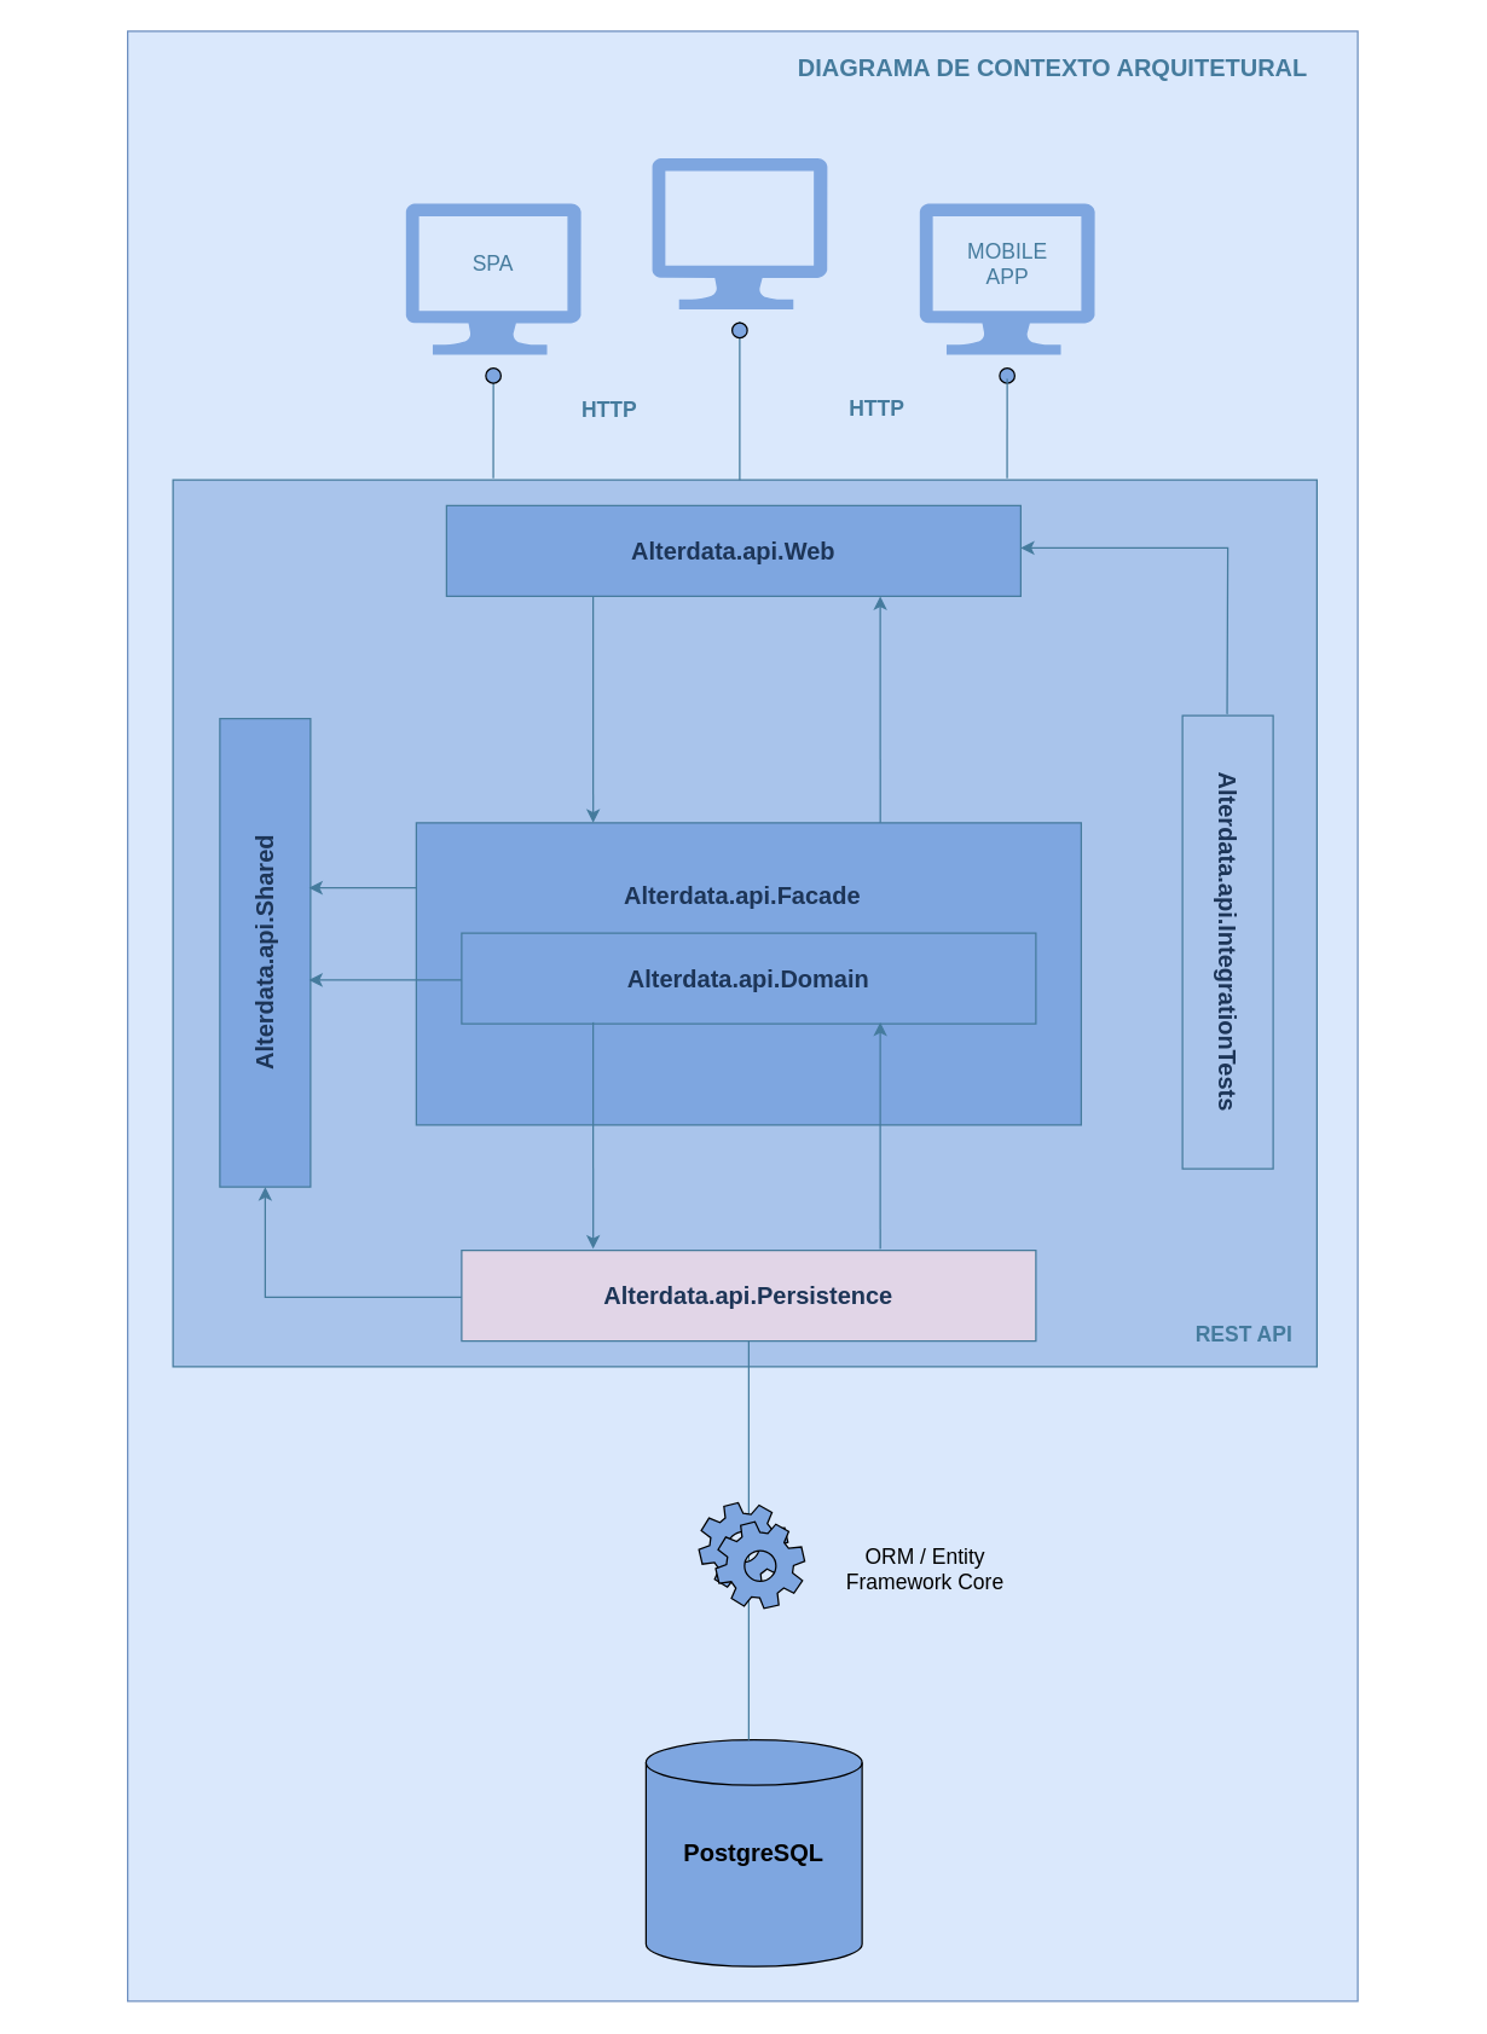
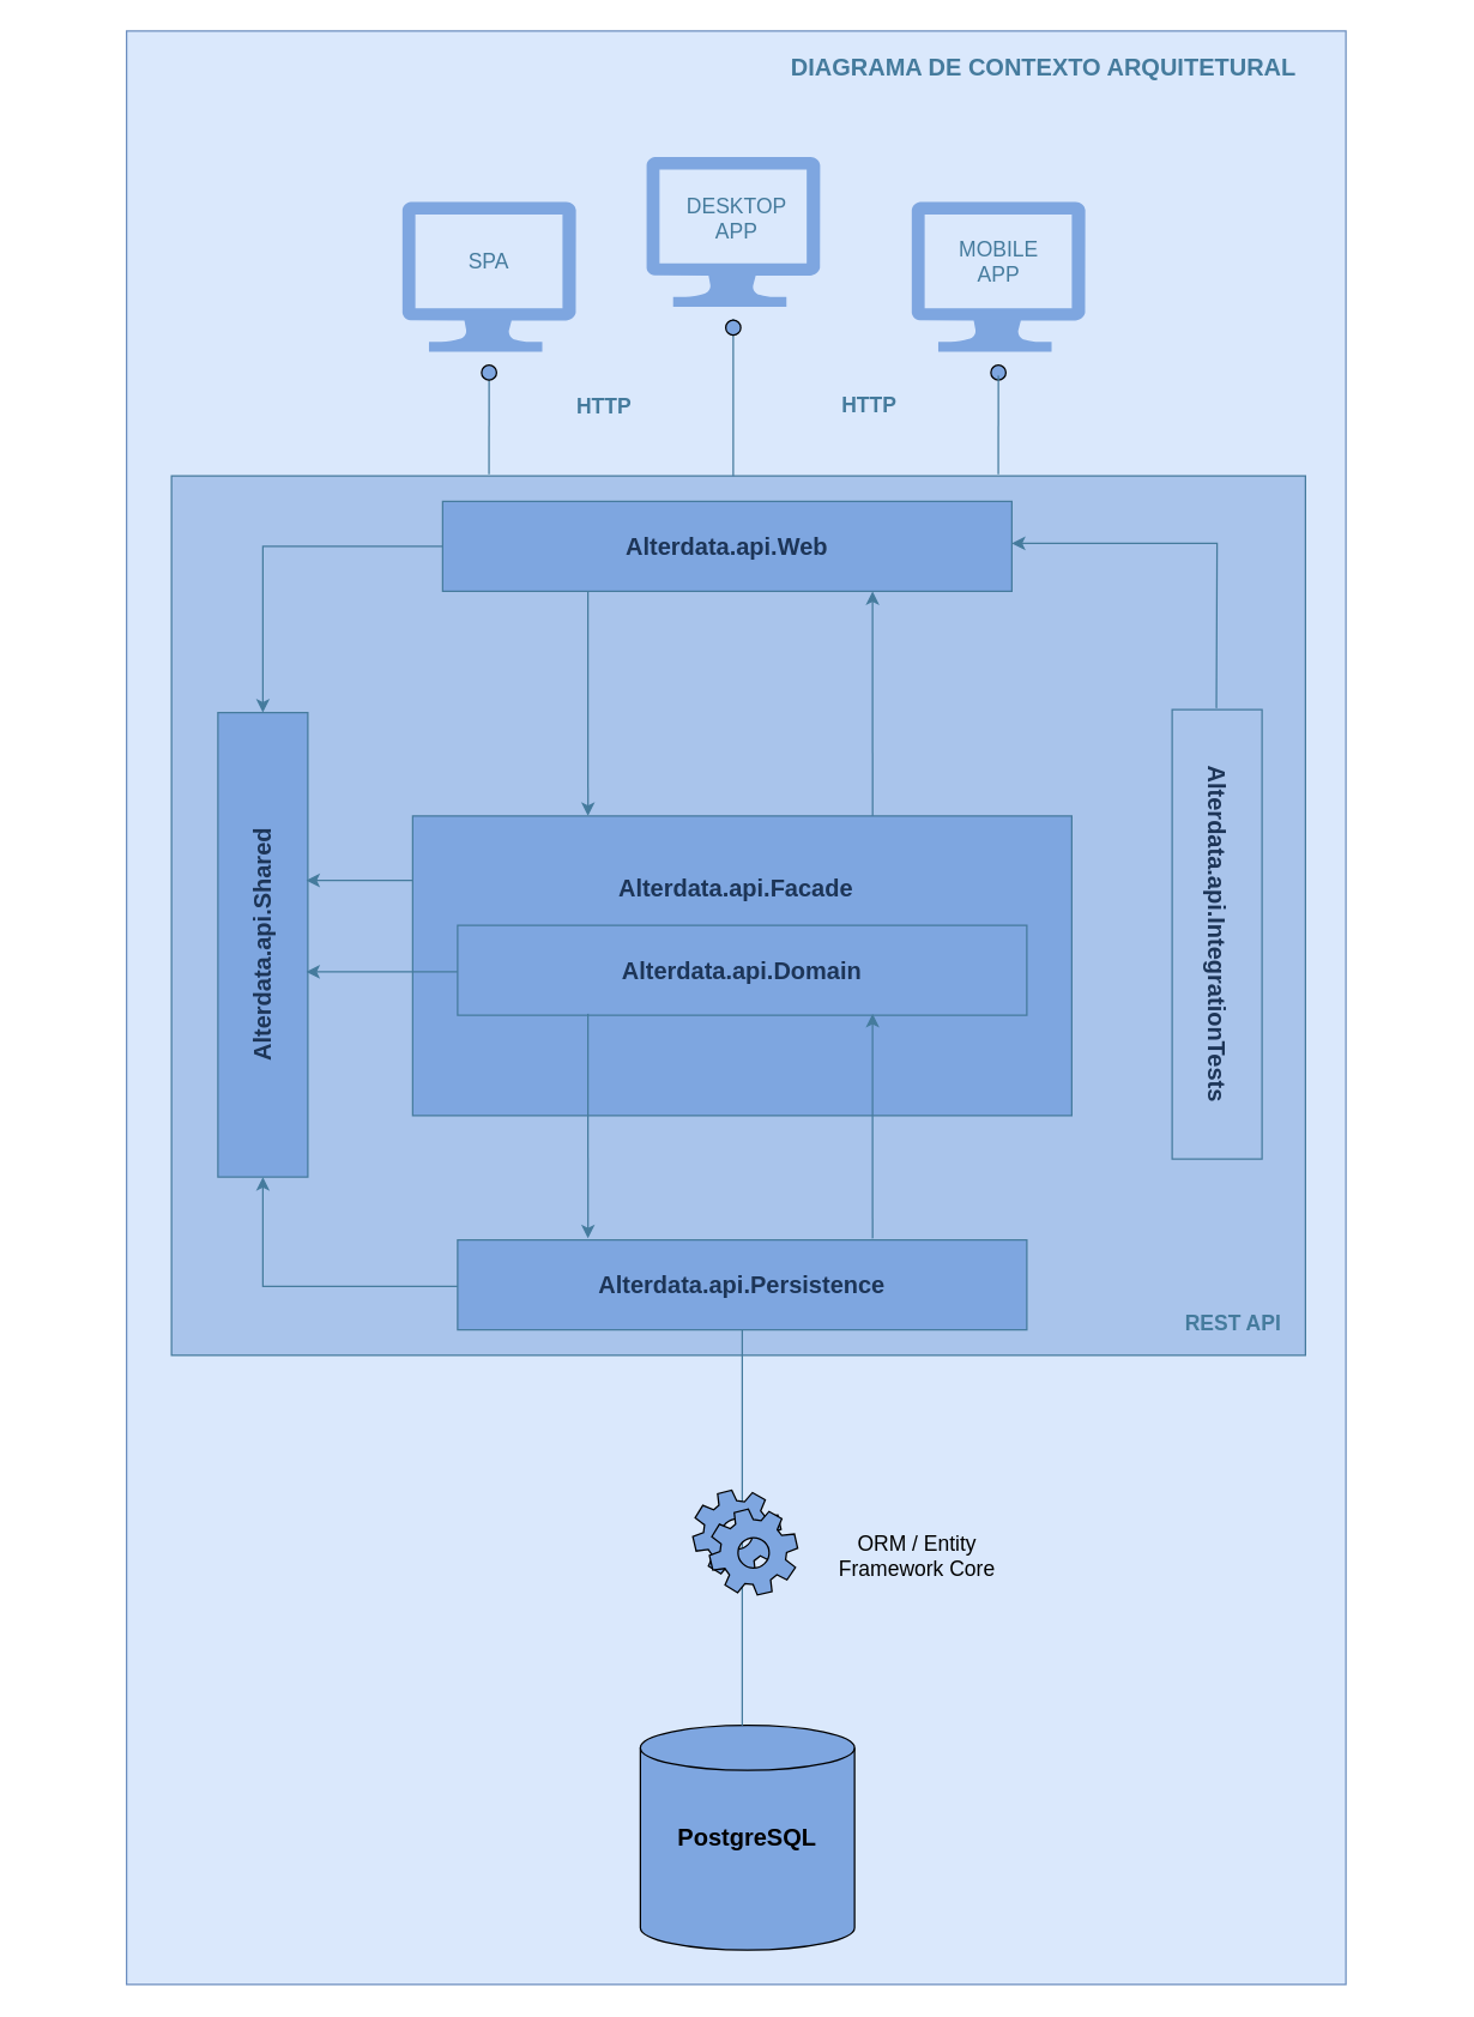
  <mxCell id="0" />
  <mxCell id="1" parent="0" />
  <mxCell id="2" value="" style="rounded=0;whiteSpace=wrap;html=1;fillColor=#dae8fc;strokeColor=#6c8ebf;" parent="1" vertex="1"><mxGeometry x="84" y="20" width="814" height="1304" as="geometry" /></mxCell>
  <mxCell id="3" value="" style="rounded=0;whiteSpace=wrap;html=1;fontSize=14;fontColor=#000000;fillColor=#A9C4EB;strokeColor=#457B9D;" vertex="1" parent="1"><mxGeometry x="114" y="317" width="757" height="587" as="geometry" /></mxCell>
  <mxCell id="4" value="" style="rounded=0;whiteSpace=wrap;html=1;sketch=0;strokeColor=#457B9D;fontColor=#1D3557;fillColor=#7EA6E0;" parent="1" vertex="1"><mxGeometry x="275" y="544" width="440" height="200" as="geometry" /></mxCell>
  <mxCell id="5" value="&lt;br&gt;&lt;font style=&quot;font-size: 16px&quot;&gt;Alterdata.api.Facade&lt;/font&gt;&lt;br&gt;" style="text;html=1;strokeColor=none;fillColor=none;align=center;verticalAlign=middle;whiteSpace=wrap;rounded=0;sketch=0;fontColor=#1D3557;fontStyle=1" parent="1" vertex="1"><mxGeometry x="471" y="575" width="40" height="20" as="geometry" /></mxCell>
  <mxCell id="6" value="&lt;font style=&quot;font-size: 16px&quot;&gt;Alterdata.api.Domain&lt;/font&gt;" style="rounded=0;whiteSpace=wrap;html=1;sketch=0;strokeColor=#457B9D;fontColor=#1D3557;fontStyle=1;fillColor=#7EA6E0;" parent="1" vertex="1"><mxGeometry x="305" y="617" width="380" height="60" as="geometry" /></mxCell>
- <mxCell id="7" value="&lt;font style=&quot;font-size: 16px&quot;&gt;Alterdata.api.Persistence&lt;/font&gt;" style="rounded=0;whiteSpace=wrap;html=1;sketch=0;strokeColor=#457B9D;fontColor=#1D3557;fontStyle=1;fillColor=#e1d5e7;" parent="1" vertex="1"><mxGeometry x="305" y="827" width="380" height="60" as="geometry" /></mxCell>
+ <mxCell id="7" value="&lt;font style=&quot;font-size: 16px&quot;&gt;Alterdata.api.Persistence&lt;/font&gt;" style="rounded=0;whiteSpace=wrap;html=1;sketch=0;strokeColor=#457B9D;fontColor=#1D3557;fontStyle=1;fillColor=#7EA6E0;" parent="1" vertex="1"><mxGeometry x="305" y="827" width="380" height="60" as="geometry" /></mxCell>
  <mxCell id="8" value="" style="endArrow=classic;html=1;strokeColor=#457B9D;fillColor=#A8DADC;fontColor=#1D3557;entryX=0.266;entryY=0;entryDx=0;entryDy=0;entryPerimeter=0;" parent="1" target="4" edge="1"><mxGeometry width="50" height="50" relative="1" as="geometry"><mxPoint x="392" y="394" as="sourcePoint" /><mxPoint x="455" y="454" as="targetPoint" /></mxGeometry></mxCell>
  <mxCell id="9" value="" style="endArrow=classic;html=1;strokeColor=#457B9D;fillColor=#A8DADC;fontColor=#1D3557;entryX=0.266;entryY=0;entryDx=0;entryDy=0;entryPerimeter=0;" parent="1" edge="1"><mxGeometry width="50" height="50" relative="1" as="geometry"><mxPoint x="582.04" y="544" as="sourcePoint" /><mxPoint x="582" y="394" as="targetPoint" /></mxGeometry></mxCell>
  <mxCell id="10" value="" style="endArrow=classic;html=1;strokeColor=#457B9D;fillColor=#A8DADC;fontColor=#1D3557;entryX=0.266;entryY=0;entryDx=0;entryDy=0;entryPerimeter=0;" parent="1" edge="1"><mxGeometry width="50" height="50" relative="1" as="geometry"><mxPoint x="392" y="676" as="sourcePoint" /><mxPoint x="392.04" y="826" as="targetPoint" /></mxGeometry></mxCell>
  <mxCell id="11" value="" style="endArrow=classic;html=1;strokeColor=#457B9D;fillColor=#A8DADC;fontColor=#1D3557;entryX=0.266;entryY=0;entryDx=0;entryDy=0;entryPerimeter=0;" parent="1" edge="1"><mxGeometry width="50" height="50" relative="1" as="geometry"><mxPoint x="582.04" y="826" as="sourcePoint" /><mxPoint x="582" y="676" as="targetPoint" /></mxGeometry></mxCell>
  <mxCell id="12" value="&lt;font style=&quot;font-size: 16px&quot;&gt;Alterdata.api.IntegrationTests&lt;/font&gt;" style="rounded=0;whiteSpace=wrap;html=1;sketch=0;strokeColor=#457B9D;fontColor=#1D3557;rotation=90;fontStyle=1;fillColor=#a9c4eb;" parent="1" vertex="1"><mxGeometry x="662" y="593" width="300" height="60" as="geometry" /></mxCell>
  <mxCell id="13" value="&lt;font style=&quot;font-size: 16px&quot;&gt;Alterdata.api.Shared&lt;/font&gt;" style="rounded=0;whiteSpace=wrap;html=1;sketch=0;strokeColor=#457B9D;fontColor=#1D3557;rotation=-90;fontStyle=1;fillColor=#7EA6E0;" parent="1" vertex="1"><mxGeometry x="20" y="600" width="310" height="60" as="geometry" /></mxCell>
+ <mxCell id="14" value="" style="endArrow=classic;html=1;strokeColor=#457B9D;fillColor=#A8DADC;fontColor=#1D3557;rounded=0;" parent="1" source="24" target="13" edge="1"><mxGeometry width="50" height="50" relative="1" as="geometry"><mxPoint x="402" y="404" as="sourcePoint" /><mxPoint x="402.04" y="554" as="targetPoint" /><Array as="points"><mxPoint x="175" y="364" /></Array></mxGeometry></mxCell>
  <mxCell id="15" value="" style="endArrow=classic;html=1;strokeColor=#457B9D;fillColor=#A8DADC;fontColor=#1D3557;exitX=0;exitY=0.5;exitDx=0;exitDy=0;" parent="1" edge="1"><mxGeometry width="50" height="50" relative="1" as="geometry"><mxPoint x="305" y="648" as="sourcePoint" /><mxPoint x="204" y="648" as="targetPoint" /></mxGeometry></mxCell>
  <mxCell id="16" value="" style="endArrow=classic;html=1;strokeColor=#457B9D;fillColor=#A8DADC;fontColor=#1D3557;" parent="1" edge="1"><mxGeometry width="50" height="50" relative="1" as="geometry"><mxPoint x="275" y="587" as="sourcePoint" /><mxPoint x="204" y="587" as="targetPoint" /></mxGeometry></mxCell>
  <mxCell id="17" value="" style="endArrow=classic;html=1;strokeColor=#457B9D;fillColor=#A8DADC;fontColor=#1D3557;entryX=0;entryY=0.5;entryDx=0;entryDy=0;rounded=0;" parent="1" target="13" edge="1"><mxGeometry width="50" height="50" relative="1" as="geometry"><mxPoint x="305" y="858" as="sourcePoint" /><mxPoint x="214" y="858" as="targetPoint" /><Array as="points"><mxPoint x="175" y="858" /></Array></mxGeometry></mxCell>
  <mxCell id="18" value="" style="endArrow=classic;html=1;strokeColor=#457B9D;fillColor=#A8DADC;fontColor=#1D3557;entryX=1;entryY=0.5;entryDx=0;entryDy=0;rounded=0;" parent="1" edge="1"><mxGeometry width="50" height="50" relative="1" as="geometry"><mxPoint x="811.538" y="472" as="sourcePoint" /><mxPoint x="675" y="362" as="targetPoint" /><Array as="points"><mxPoint x="812" y="362" /></Array></mxGeometry></mxCell>
  <mxCell id="19" value="" style="verticalLabelPosition=bottom;html=1;verticalAlign=top;align=center;strokeColor=none;shape=mxgraph.azure.computer;pointerEvents=1;fillColor=#7EA6E0;fontColor=#457B9D;" vertex="1" parent="1"><mxGeometry x="431" y="104" width="116" height="100" as="geometry" /></mxCell>
  <mxCell id="20" value="&lt;b&gt;&lt;font style=&quot;font-size: 16px&quot;&gt;PostgreSQL&lt;/font&gt;&lt;/b&gt;" style="shape=cylinder2;whiteSpace=wrap;html=1;boundedLbl=1;backgroundOutline=1;size=15;fillColor=#7EA6E0;" vertex="1" parent="1"><mxGeometry x="427" y="1151" width="143" height="150" as="geometry" /></mxCell>
  <mxCell id="21" value="" style="endArrow=none;html=1;fontSize=14;entryX=0.5;entryY=1;entryDx=0;entryDy=0;fontColor=#457B9D;strokeColor=#457B9D;" edge="1" parent="1" target="7"><mxGeometry width="50" height="50" relative="1" as="geometry"><mxPoint x="495" y="1151" as="sourcePoint" /><mxPoint x="458" y="1054" as="targetPoint" /></mxGeometry></mxCell>
  <mxCell id="22" value="" style="shape=mxgraph.bpmn.service_task;html=1;outlineConnect=0;fillColor=#7EA6E0;" vertex="1" parent="1"><mxGeometry x="462" y="994" width="70" height="70" as="geometry" /></mxCell>
  <mxCell id="23" value="" style="endArrow=none;html=1;fontSize=14;entryX=0.5;entryY=1;entryDx=0;entryDy=0;fontColor=#457B9D;strokeColor=#457B9D;" edge="1" parent="1"><mxGeometry width="50" height="50" relative="1" as="geometry"><mxPoint x="489" y="317" as="sourcePoint" /><mxPoint x="489" y="212" as="targetPoint" /></mxGeometry></mxCell>
  <mxCell id="24" value="&lt;font style=&quot;font-size: 16px&quot;&gt;Alterdata.api.Web&lt;/font&gt;" style="rounded=0;whiteSpace=wrap;html=1;sketch=0;strokeColor=#457B9D;fontColor=#1D3557;fontStyle=1;fillColor=#7EA6E0;" parent="1" vertex="1"><mxGeometry x="295" y="334" width="380" height="60" as="geometry" /></mxCell>
  <mxCell id="25" value="" style="ellipse;whiteSpace=wrap;html=1;fillColor=#7EA6E0;fontSize=14;fontColor=#000000;" vertex="1" parent="1"><mxGeometry x="484" y="213" width="10" height="10" as="geometry" /></mxCell>
  <mxCell id="26" value="ORM / Entity Framework Core" style="text;html=1;strokeColor=none;fillColor=none;align=center;verticalAlign=middle;whiteSpace=wrap;rounded=0;fontSize=14;fontStyle=0;" vertex="1" parent="1"><mxGeometry x="552" y="1020.5" width="120" height="35" as="geometry" /></mxCell>
  <mxCell id="27" value="&lt;font&gt;DIAGRAMA DE CONTEXTO ARQUITETURAL&lt;/font&gt;" style="text;html=1;strokeColor=none;fillColor=none;align=right;verticalAlign=middle;whiteSpace=wrap;rounded=0;fontSize=16;fontStyle=1;fontColor=#457B9D;" vertex="1" parent="1"><mxGeometry x="497" y="34" width="370" height="20" as="geometry" /></mxCell>
  <mxCell id="28" value="REST API" style="text;html=1;strokeColor=none;fillColor=none;align=center;verticalAlign=middle;whiteSpace=wrap;rounded=0;fontSize=14;fontColor=#457B9D;fontStyle=1" vertex="1" parent="1"><mxGeometry x="788" y="873" width="70" height="20" as="geometry" /></mxCell>
  <mxCell id="29" value="" style="verticalLabelPosition=bottom;html=1;verticalAlign=top;align=center;strokeColor=none;shape=mxgraph.azure.computer;pointerEvents=1;fillColor=#7EA6E0;fontColor=#457B9D;" vertex="1" parent="1"><mxGeometry x="608" y="134" width="116" height="100" as="geometry" /></mxCell>
  <mxCell id="30" value="" style="verticalLabelPosition=bottom;html=1;verticalAlign=top;align=center;strokeColor=none;shape=mxgraph.azure.computer;pointerEvents=1;fillColor=#7EA6E0;fontColor=#457B9D;" vertex="1" parent="1"><mxGeometry x="268" y="134" width="116" height="100" as="geometry" /></mxCell>
  <mxCell id="31" value="" style="endArrow=none;html=1;fontSize=14;entryX=0.5;entryY=1;entryDx=0;entryDy=0;fontColor=#457B9D;strokeColor=#457B9D;exitX=0.28;exitY=-0.002;exitDx=0;exitDy=0;exitPerimeter=0;" edge="1" parent="1" source="3"><mxGeometry width="50" height="50" relative="1" as="geometry"><mxPoint x="326" y="421" as="sourcePoint" /><mxPoint x="326" y="250" as="targetPoint" /></mxGeometry></mxCell>
  <mxCell id="32" value="" style="ellipse;whiteSpace=wrap;html=1;fillColor=#7EA6E0;fontSize=14;fontColor=#000000;" vertex="1" parent="1"><mxGeometry x="321" y="243" width="10" height="10" as="geometry" /></mxCell>
  <mxCell id="33" value="" style="ellipse;whiteSpace=wrap;html=1;fillColor=#7EA6E0;fontSize=14;fontColor=#000000;" vertex="1" parent="1"><mxGeometry x="661" y="243" width="10" height="10" as="geometry" /></mxCell>
  <mxCell id="34" value="" style="endArrow=none;html=1;fontSize=14;entryX=0.5;entryY=1;entryDx=0;entryDy=0;fontColor=#457B9D;strokeColor=#457B9D;exitX=0.28;exitY=-0.002;exitDx=0;exitDy=0;exitPerimeter=0;" edge="1" parent="1"><mxGeometry width="50" height="50" relative="1" as="geometry"><mxPoint x="665.96" y="315.826" as="sourcePoint" /><mxPoint x="666" y="250" as="targetPoint" /></mxGeometry></mxCell>
  <mxCell id="35" value="SPA" style="text;html=1;strokeColor=none;fillColor=none;align=center;verticalAlign=middle;whiteSpace=wrap;rounded=0;fontSize=14;fontColor=#457B9D;" vertex="1" parent="1"><mxGeometry x="306" y="164" width="40" height="20" as="geometry" /></mxCell>
+ <mxCell id="36" value="DESKTOP APP" style="text;html=1;strokeColor=none;fillColor=none;align=center;verticalAlign=middle;whiteSpace=wrap;rounded=0;fontSize=14;fontColor=#457B9D;" vertex="1" parent="1"><mxGeometry x="468" y="135" width="47" height="20" as="geometry" /></mxCell>
  <mxCell id="37" value="MOBILE APP" style="text;html=1;strokeColor=none;fillColor=none;align=center;verticalAlign=middle;whiteSpace=wrap;rounded=0;fontSize=14;fontColor=#457B9D;" vertex="1" parent="1"><mxGeometry x="642.5" y="164" width="47" height="20" as="geometry" /></mxCell>
  <mxCell id="38" value="HTTP" style="text;html=1;strokeColor=none;fillColor=none;align=center;verticalAlign=middle;whiteSpace=wrap;rounded=0;fontSize=14;fontStyle=1;fontColor=#457B9D;" vertex="1" parent="1"><mxGeometry x="343" y="253" width="120" height="35" as="geometry" /></mxCell>
  <mxCell id="39" value="HTTP" style="text;html=1;strokeColor=none;fillColor=none;align=center;verticalAlign=middle;whiteSpace=wrap;rounded=0;fontSize=14;fontStyle=1;fontColor=#457B9D;" vertex="1" parent="1"><mxGeometry x="520" y="252" width="120" height="35" as="geometry" /></mxCell>
